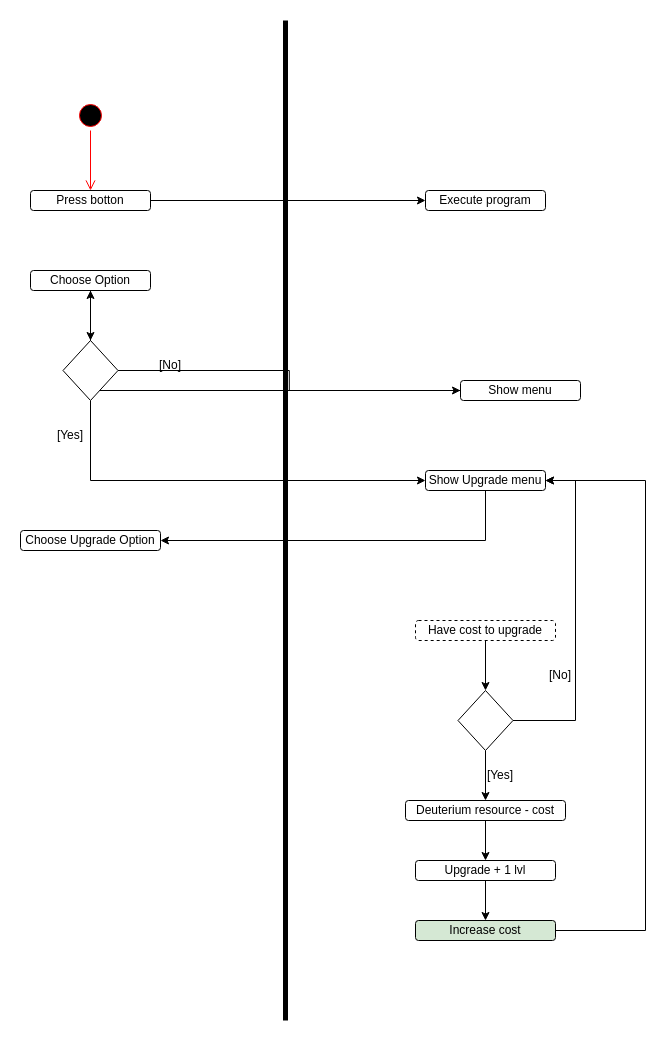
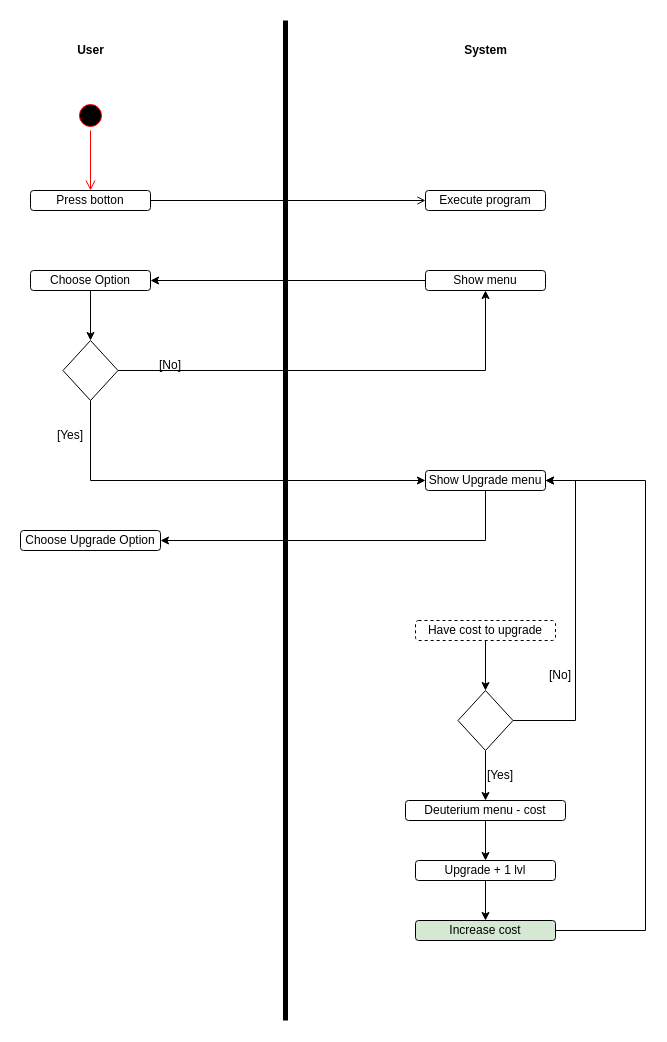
  <mxCell id="0" />
  <mxCell id="1" parent="0" />
  <mxCell id="2" value="" style="ellipse;html=1;shape=startState;fillColor=#000000;strokeColor=#ff0000;" vertex="1" parent="1"><mxGeometry x="75" y="100" width="30" height="30" as="geometry" /></mxCell>
  <mxCell id="3" value="" style="edgeStyle=orthogonalEdgeStyle;html=1;verticalAlign=bottom;endArrow=open;endSize=8;strokeColor=#ff0000;rounded=0;" edge="1" source="2" parent="1" target="8"><mxGeometry relative="1" as="geometry"><mxPoint x="90" y="180" as="targetPoint" /></mxGeometry></mxCell>
+ <mxCell id="4" value="&lt;b&gt;User&lt;/b&gt;" style="text;html=1;align=center;verticalAlign=middle;resizable=0;points=[];autosize=1;strokeColor=none;fillColor=none;" vertex="1" parent="1"><mxGeometry x="70" y="40" width="40" height="20" as="geometry" /></mxCell>
+ <mxCell id="5" value="&lt;b&gt;System&lt;/b&gt;" style="text;html=1;align=center;verticalAlign=middle;resizable=0;points=[];autosize=1;strokeColor=none;fillColor=none;" vertex="1" parent="1"><mxGeometry x="455" y="40" width="60" height="20" as="geometry" /></mxCell>
  <mxCell id="6" value="" style="endArrow=none;html=1;rounded=0;strokeWidth=5;" edge="1" parent="1"><mxGeometry width="50" height="50" relative="1" as="geometry"><mxPoint x="285" y="1020" as="sourcePoint" /><mxPoint x="285" y="20" as="targetPoint" /></mxGeometry></mxCell>
- <mxCell id="7" style="edgeStyle=orthogonalEdgeStyle;rounded=0;orthogonalLoop=1;jettySize=auto;html=1;strokeWidth=1;" edge="1" parent="1" source="8" target="11"><mxGeometry relative="1" as="geometry" /></mxCell>
+ <mxCell id="7" style="edgeStyle=orthogonalEdgeStyle;rounded=0;orthogonalLoop=1;jettySize=auto;html=1;strokeWidth=1;endArrow=open;" edge="1" parent="1" source="8" target="11"><mxGeometry relative="1" as="geometry" /></mxCell>
  <mxCell id="8" value="Press botton" style="rounded=1;whiteSpace=wrap;html=1;" vertex="1" parent="1"><mxGeometry x="30" y="190" width="120" height="20" as="geometry" /></mxCell>
  <mxCell id="9" style="edgeStyle=orthogonalEdgeStyle;rounded=0;orthogonalLoop=1;jettySize=auto;html=1;strokeWidth=1;" edge="1" parent="1" source="10" target="16"><mxGeometry relative="1" as="geometry" /></mxCell>
  <mxCell id="10" value="Choose Option " style="rounded=1;whiteSpace=wrap;html=1;" vertex="1" parent="1"><mxGeometry x="30" y="270" width="120" height="20" as="geometry" /></mxCell>
  <mxCell id="11" value="Execute program" style="rounded=1;whiteSpace=wrap;html=1;" vertex="1" parent="1"><mxGeometry x="425" y="190" width="120" height="20" as="geometry" /></mxCell>
  <mxCell id="12" style="edgeStyle=orthogonalEdgeStyle;rounded=0;orthogonalLoop=1;jettySize=auto;html=1;strokeWidth=1;" edge="1" parent="1" source="13" target="10"><mxGeometry relative="1" as="geometry" /></mxCell>
- <mxCell id="13" value="Show menu" style="rounded=1;whiteSpace=wrap;html=1;" vertex="1" parent="1"><mxGeometry x="460" y="380" width="120" height="20" as="geometry" /></mxCell>
+ <mxCell id="13" value="Show menu" style="rounded=1;whiteSpace=wrap;html=1;" vertex="1" parent="1"><mxGeometry x="425" y="270" width="120" height="20" as="geometry" /></mxCell>
  <mxCell id="14" style="edgeStyle=orthogonalEdgeStyle;rounded=0;orthogonalLoop=1;jettySize=auto;html=1;strokeWidth=1;" edge="1" parent="1" source="16" target="13"><mxGeometry relative="1" as="geometry" /></mxCell>
  <mxCell id="15" style="edgeStyle=orthogonalEdgeStyle;rounded=0;orthogonalLoop=1;jettySize=auto;html=1;strokeWidth=1;" edge="1" parent="1" source="16" target="19"><mxGeometry relative="1" as="geometry"><Array as="points"><mxPoint x="90" y="480" /></Array></mxGeometry></mxCell>
  <mxCell id="16" value="" style="rhombus;whiteSpace=wrap;html=1;" vertex="1" parent="1"><mxGeometry x="62.5" y="340" width="55" height="60" as="geometry" /></mxCell>
  <mxCell id="17" value="[No]" style="text;html=1;strokeColor=none;fillColor=none;align=center;verticalAlign=middle;whiteSpace=wrap;rounded=0;" vertex="1" parent="1"><mxGeometry x="155" y="360" width="30" height="10" as="geometry" /></mxCell>
  <mxCell id="18" style="edgeStyle=orthogonalEdgeStyle;rounded=0;orthogonalLoop=1;jettySize=auto;html=1;strokeWidth=1;" edge="1" parent="1" source="19" target="21"><mxGeometry relative="1" as="geometry"><Array as="points"><mxPoint x="485" y="540" /></Array></mxGeometry></mxCell>
  <mxCell id="19" value="Show Upgrade menu" style="rounded=1;whiteSpace=wrap;html=1;" vertex="1" parent="1"><mxGeometry x="425" y="470" width="120" height="20" as="geometry" /></mxCell>
  <mxCell id="20" value="[Yes]" style="text;html=1;strokeColor=none;fillColor=none;align=center;verticalAlign=middle;whiteSpace=wrap;rounded=0;" vertex="1" parent="1"><mxGeometry x="55" y="430" width="30" height="10" as="geometry" /></mxCell>
  <mxCell id="21" value="Choose Upgrade Option " style="rounded=1;whiteSpace=wrap;html=1;" vertex="1" parent="1"><mxGeometry x="20" y="530" width="140" height="20" as="geometry" /></mxCell>
  <mxCell id="22" style="edgeStyle=orthogonalEdgeStyle;rounded=0;orthogonalLoop=1;jettySize=auto;html=1;strokeWidth=1;" edge="1" parent="1" source="23" target="26"><mxGeometry relative="1" as="geometry" /></mxCell>
  <mxCell id="23" value="Have cost to upgrade" style="rounded=1;whiteSpace=wrap;html=1;dashed=1;" vertex="1" parent="1"><mxGeometry x="415" y="620" width="140" height="20" as="geometry" /></mxCell>
  <mxCell id="24" style="edgeStyle=orthogonalEdgeStyle;rounded=0;orthogonalLoop=1;jettySize=auto;html=1;strokeWidth=1;" edge="1" parent="1" source="26" target="19"><mxGeometry relative="1" as="geometry"><Array as="points"><mxPoint x="575" y="720" /><mxPoint x="575" y="480" /></Array></mxGeometry></mxCell>
  <mxCell id="25" style="edgeStyle=orthogonalEdgeStyle;rounded=0;orthogonalLoop=1;jettySize=auto;html=1;strokeWidth=1;" edge="1" parent="1" source="26" target="34"><mxGeometry relative="1" as="geometry" /></mxCell>
  <mxCell id="26" value="" style="rhombus;whiteSpace=wrap;html=1;" vertex="1" parent="1"><mxGeometry x="457.5" y="690" width="55" height="60" as="geometry" /></mxCell>
  <mxCell id="27" value="[No]" style="text;html=1;strokeColor=none;fillColor=none;align=center;verticalAlign=middle;whiteSpace=wrap;rounded=0;" vertex="1" parent="1"><mxGeometry x="545" y="670" width="30" height="10" as="geometry" /></mxCell>
  <mxCell id="28" style="edgeStyle=orthogonalEdgeStyle;rounded=0;orthogonalLoop=1;jettySize=auto;html=1;strokeWidth=1;" edge="1" parent="1" source="29" target="32"><mxGeometry relative="1" as="geometry" /></mxCell>
  <mxCell id="29" value="Upgrade + 1 lvl" style="rounded=1;whiteSpace=wrap;html=1;" vertex="1" parent="1"><mxGeometry x="415" y="860" width="140" height="20" as="geometry" /></mxCell>
  <mxCell id="30" value="[Yes]" style="text;html=1;strokeColor=none;fillColor=none;align=center;verticalAlign=middle;whiteSpace=wrap;rounded=0;" vertex="1" parent="1"><mxGeometry x="485" y="770" width="30" height="10" as="geometry" /></mxCell>
  <mxCell id="31" style="edgeStyle=orthogonalEdgeStyle;rounded=0;orthogonalLoop=1;jettySize=auto;html=1;strokeWidth=1;" edge="1" parent="1" source="32" target="19"><mxGeometry relative="1" as="geometry"><Array as="points"><mxPoint x="645" y="930" /><mxPoint x="645" y="480" /></Array></mxGeometry></mxCell>
  <mxCell id="32" value="Increase cost" style="rounded=1;whiteSpace=wrap;html=1;fillColor=#d5e8d4;" vertex="1" parent="1"><mxGeometry x="415" y="920" width="140" height="20" as="geometry" /></mxCell>
  <mxCell id="33" style="edgeStyle=orthogonalEdgeStyle;rounded=0;orthogonalLoop=1;jettySize=auto;html=1;strokeWidth=1;" edge="1" parent="1" source="34" target="29"><mxGeometry relative="1" as="geometry" /></mxCell>
- <mxCell id="34" value="Deuterium resource - cost" style="rounded=1;whiteSpace=wrap;html=1;" vertex="1" parent="1"><mxGeometry x="405" y="800" width="160" height="20" as="geometry" /></mxCell>
+ <mxCell id="34" value="Deuterium menu - cost" style="rounded=1;whiteSpace=wrap;html=1;" vertex="1" parent="1"><mxGeometry x="405" y="800" width="160" height="20" as="geometry" /></mxCell>
